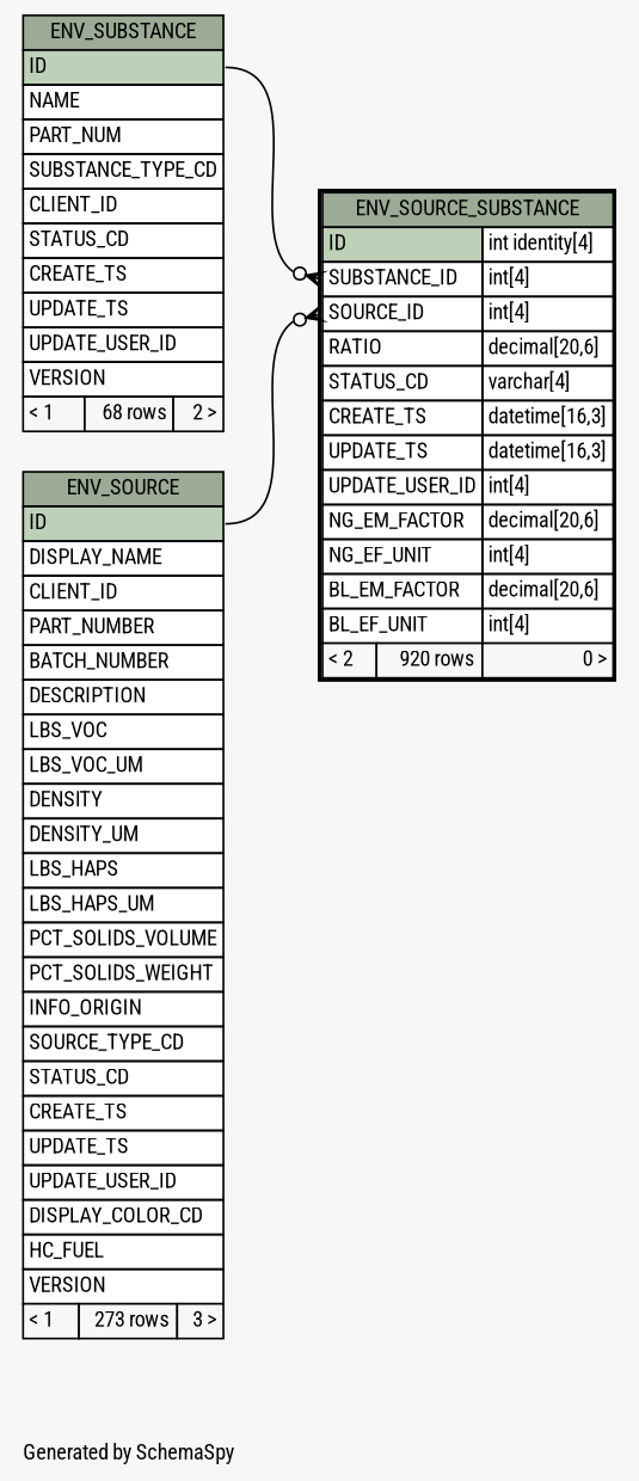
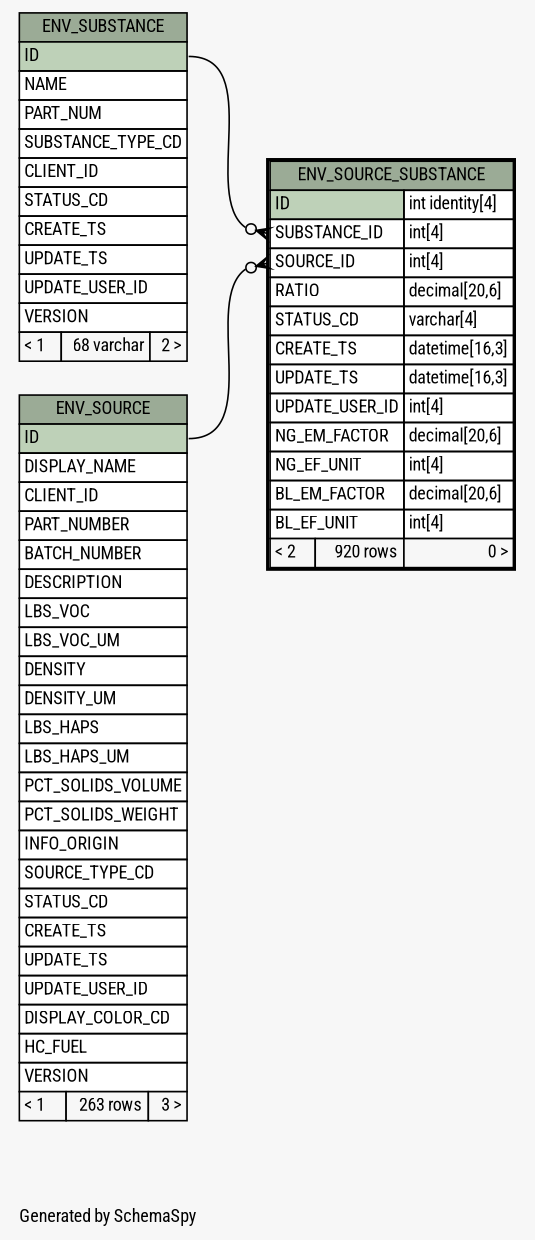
  digraph {
    bgcolor="#f7f7f7"
    fontname="Roboto Condensed"
    fontsize=11
    label="\nGenerated by SchemaSpy"
    labeljust=l
    nodesep=0.18
    rankdir=RL
    ranksep=0.46
    node [fontname="Roboto Condensed" fontsize=11 shape=plaintext]
    edge [arrowhead=none arrowsize=0.8 arrowtail=crowodot dir=back fontname="Roboto Condensed" headport="ID:e"]
    n1 [label=<     <TABLE BORDER="2" CELLBORDER="1" CELLSPACING="0" BGCOLOR="#ffffff">       <TR><TD COLSPAN="3" BGCOLOR="#9bab96" ALIGN="CENTER">ENV_SOURCE_SUBSTANCE</TD></TR>       <TR><TD PORT="ID" COLSPAN="2" BGCOLOR="#bed1b8" ALIGN="LEFT">ID</TD><TD PORT="ID.type" ALIGN="LEFT">int identity[4]</TD></TR>       <TR><TD PORT="SUBSTANCE_ID" COLSPAN="2" ALIGN="LEFT">SUBSTANCE_ID</TD><TD PORT="SUBSTANCE_ID.type" ALIGN="LEFT">int[4]</TD></TR>       <TR><TD PORT="SOURCE_ID" COLSPAN="2" ALIGN="LEFT">SOURCE_ID</TD><TD PORT="SOURCE_ID.type" ALIGN="LEFT">int[4]</TD></TR>       <TR><TD PORT="RATIO" COLSPAN="2" ALIGN="LEFT">RATIO</TD><TD PORT="RATIO.type" ALIGN="LEFT">decimal[20,6]</TD></TR>       <TR><TD PORT="STATUS_CD" COLSPAN="2" ALIGN="LEFT">STATUS_CD</TD><TD PORT="STATUS_CD.type" ALIGN="LEFT">varchar[4]</TD></TR>       <TR><TD PORT="CREATE_TS" COLSPAN="2" ALIGN="LEFT">CREATE_TS</TD><TD PORT="CREATE_TS.type" ALIGN="LEFT">datetime[16,3]</TD></TR>       <TR><TD PORT="UPDATE_TS" COLSPAN="2" ALIGN="LEFT">UPDATE_TS</TD><TD PORT="UPDATE_TS.type" ALIGN="LEFT">datetime[16,3]</TD></TR>       <TR><TD PORT="UPDATE_USER_ID" COLSPAN="2" ALIGN="LEFT">UPDATE_USER_ID</TD><TD PORT="UPDATE_USER_ID.type" ALIGN="LEFT">int[4]</TD></TR>       <TR><TD PORT="NG_EM_FACTOR" COLSPAN="2" ALIGN="LEFT">NG_EM_FACTOR</TD><TD PORT="NG_EM_FACTOR.type" ALIGN="LEFT">decimal[20,6]</TD></TR>       <TR><TD PORT="NG_EF_UNIT" COLSPAN="2" ALIGN="LEFT">NG_EF_UNIT</TD><TD PORT="NG_EF_UNIT.type" ALIGN="LEFT">int[4]</TD></TR>       <TR><TD PORT="BL_EM_FACTOR" COLSPAN="2" ALIGN="LEFT">BL_EM_FACTOR</TD><TD PORT="BL_EM_FACTOR.type" ALIGN="LEFT">decimal[20,6]</TD></TR>       <TR><TD PORT="BL_EF_UNIT" COLSPAN="2" ALIGN="LEFT">BL_EF_UNIT</TD><TD PORT="BL_EF_UNIT.type" ALIGN="LEFT">int[4]</TD></TR>       <TR><TD ALIGN="LEFT" BGCOLOR="#f7f7f7">&lt; 2</TD><TD ALIGN="RIGHT" BGCOLOR="#f7f7f7">920 rows</TD><TD ALIGN="RIGHT" BGCOLOR="#f7f7f7">0 &gt;</TD></TR>     </TABLE>>]
-   n2 [label=<     <TABLE BORDER="0" CELLBORDER="1" CELLSPACING="0" BGCOLOR="#ffffff">       <TR><TD COLSPAN="3" BGCOLOR="#9bab96" ALIGN="CENTER">ENV_SOURCE</TD></TR>       <TR><TD PORT="ID" COLSPAN="3" BGCOLOR="#bed1b8" ALIGN="LEFT">ID</TD></TR>       <TR><TD PORT="DISPLAY_NAME" COLSPAN="3" ALIGN="LEFT">DISPLAY_NAME</TD></TR>       <TR><TD PORT="CLIENT_ID" COLSPAN="3" ALIGN="LEFT">CLIENT_ID</TD></TR>       <TR><TD PORT="PART_NUMBER" COLSPAN="3" ALIGN="LEFT">PART_NUMBER</TD></TR>       <TR><TD PORT="BATCH_NUMBER" COLSPAN="3" ALIGN="LEFT">BATCH_NUMBER</TD></TR>       <TR><TD PORT="DESCRIPTION" COLSPAN="3" ALIGN="LEFT">DESCRIPTION</TD></TR>       <TR><TD PORT="LBS_VOC" COLSPAN="3" ALIGN="LEFT">LBS_VOC</TD></TR>       <TR><TD PORT="LBS_VOC_UM" COLSPAN="3" ALIGN="LEFT">LBS_VOC_UM</TD></TR>       <TR><TD PORT="DENSITY" COLSPAN="3" ALIGN="LEFT">DENSITY</TD></TR>       <TR><TD PORT="DENSITY_UM" COLSPAN="3" ALIGN="LEFT">DENSITY_UM</TD></TR>       <TR><TD PORT="LBS_HAPS" COLSPAN="3" ALIGN="LEFT">LBS_HAPS</TD></TR>       <TR><TD PORT="LBS_HAPS_UM" COLSPAN="3" ALIGN="LEFT">LBS_HAPS_UM</TD></TR>       <TR><TD PORT="PCT_SOLIDS_VOLUME" COLSPAN="3" ALIGN="LEFT">PCT_SOLIDS_VOLUME</TD></TR>       <TR><TD PORT="PCT_SOLIDS_WEIGHT" COLSPAN="3" ALIGN="LEFT">PCT_SOLIDS_WEIGHT</TD></TR>       <TR><TD PORT="INFO_ORIGIN" COLSPAN="3" ALIGN="LEFT">INFO_ORIGIN</TD></TR>       <TR><TD PORT="SOURCE_TYPE_CD" COLSPAN="3" ALIGN="LEFT">SOURCE_TYPE_CD</TD></TR>       <TR><TD PORT="STATUS_CD" COLSPAN="3" ALIGN="LEFT">STATUS_CD</TD></TR>       <TR><TD PORT="CREATE_TS" COLSPAN="3" ALIGN="LEFT">CREATE_TS</TD></TR>       <TR><TD PORT="UPDATE_TS" COLSPAN="3" ALIGN="LEFT">UPDATE_TS</TD></TR>       <TR><TD PORT="UPDATE_USER_ID" COLSPAN="3" ALIGN="LEFT">UPDATE_USER_ID</TD></TR>       <TR><TD PORT="DISPLAY_COLOR_CD" COLSPAN="3" ALIGN="LEFT">DISPLAY_COLOR_CD</TD></TR>       <TR><TD PORT="HC_FUEL" COLSPAN="3" ALIGN="LEFT">HC_FUEL</TD></TR>       <TR><TD PORT="VERSION" COLSPAN="3" ALIGN="LEFT">VERSION</TD></TR>       <TR><TD ALIGN="LEFT" BGCOLOR="#f7f7f7">&lt; 1</TD><TD ALIGN="RIGHT" BGCOLOR="#f7f7f7">273 rows</TD><TD ALIGN="RIGHT" BGCOLOR="#f7f7f7">3 &gt;</TD></TR>     </TABLE>>]
-   n3 [label=<     <TABLE BORDER="0" CELLBORDER="1" CELLSPACING="0" BGCOLOR="#ffffff">       <TR><TD COLSPAN="3" BGCOLOR="#9bab96" ALIGN="CENTER">ENV_SUBSTANCE</TD></TR>       <TR><TD PORT="ID" COLSPAN="3" BGCOLOR="#bed1b8" ALIGN="LEFT">ID</TD></TR>       <TR><TD PORT="NAME" COLSPAN="3" ALIGN="LEFT">NAME</TD></TR>       <TR><TD PORT="PART_NUM" COLSPAN="3" ALIGN="LEFT">PART_NUM</TD></TR>       <TR><TD PORT="SUBSTANCE_TYPE_CD" COLSPAN="3" ALIGN="LEFT">SUBSTANCE_TYPE_CD</TD></TR>       <TR><TD PORT="CLIENT_ID" COLSPAN="3" ALIGN="LEFT">CLIENT_ID</TD></TR>       <TR><TD PORT="STATUS_CD" COLSPAN="3" ALIGN="LEFT">STATUS_CD</TD></TR>       <TR><TD PORT="CREATE_TS" COLSPAN="3" ALIGN="LEFT">CREATE_TS</TD></TR>       <TR><TD PORT="UPDATE_TS" COLSPAN="3" ALIGN="LEFT">UPDATE_TS</TD></TR>       <TR><TD PORT="UPDATE_USER_ID" COLSPAN="3" ALIGN="LEFT">UPDATE_USER_ID</TD></TR>       <TR><TD PORT="VERSION" COLSPAN="3" ALIGN="LEFT">VERSION</TD></TR>       <TR><TD ALIGN="LEFT" BGCOLOR="#f7f7f7">&lt; 1</TD><TD ALIGN="RIGHT" BGCOLOR="#f7f7f7">68 rows</TD><TD ALIGN="RIGHT" BGCOLOR="#f7f7f7">2 &gt;</TD></TR>     </TABLE>>]
+   n2 [label=<     <TABLE BORDER="0" CELLBORDER="1" CELLSPACING="0" BGCOLOR="#ffffff">       <TR><TD COLSPAN="3" BGCOLOR="#9bab96" ALIGN="CENTER">ENV_SOURCE</TD></TR>       <TR><TD PORT="ID" COLSPAN="3" BGCOLOR="#bed1b8" ALIGN="LEFT">ID</TD></TR>       <TR><TD PORT="DISPLAY_NAME" COLSPAN="3" ALIGN="LEFT">DISPLAY_NAME</TD></TR>       <TR><TD PORT="CLIENT_ID" COLSPAN="3" ALIGN="LEFT">CLIENT_ID</TD></TR>       <TR><TD PORT="PART_NUMBER" COLSPAN="3" ALIGN="LEFT">PART_NUMBER</TD></TR>       <TR><TD PORT="BATCH_NUMBER" COLSPAN="3" ALIGN="LEFT">BATCH_NUMBER</TD></TR>       <TR><TD PORT="DESCRIPTION" COLSPAN="3" ALIGN="LEFT">DESCRIPTION</TD></TR>       <TR><TD PORT="LBS_VOC" COLSPAN="3" ALIGN="LEFT">LBS_VOC</TD></TR>       <TR><TD PORT="LBS_VOC_UM" COLSPAN="3" ALIGN="LEFT">LBS_VOC_UM</TD></TR>       <TR><TD PORT="DENSITY" COLSPAN="3" ALIGN="LEFT">DENSITY</TD></TR>       <TR><TD PORT="DENSITY_UM" COLSPAN="3" ALIGN="LEFT">DENSITY_UM</TD></TR>       <TR><TD PORT="LBS_HAPS" COLSPAN="3" ALIGN="LEFT">LBS_HAPS</TD></TR>       <TR><TD PORT="LBS_HAPS_UM" COLSPAN="3" ALIGN="LEFT">LBS_HAPS_UM</TD></TR>       <TR><TD PORT="PCT_SOLIDS_VOLUME" COLSPAN="3" ALIGN="LEFT">PCT_SOLIDS_VOLUME</TD></TR>       <TR><TD PORT="PCT_SOLIDS_WEIGHT" COLSPAN="3" ALIGN="LEFT">PCT_SOLIDS_WEIGHT</TD></TR>       <TR><TD PORT="INFO_ORIGIN" COLSPAN="3" ALIGN="LEFT">INFO_ORIGIN</TD></TR>       <TR><TD PORT="SOURCE_TYPE_CD" COLSPAN="3" ALIGN="LEFT">SOURCE_TYPE_CD</TD></TR>       <TR><TD PORT="STATUS_CD" COLSPAN="3" ALIGN="LEFT">STATUS_CD</TD></TR>       <TR><TD PORT="CREATE_TS" COLSPAN="3" ALIGN="LEFT">CREATE_TS</TD></TR>       <TR><TD PORT="UPDATE_TS" COLSPAN="3" ALIGN="LEFT">UPDATE_TS</TD></TR>       <TR><TD PORT="UPDATE_USER_ID" COLSPAN="3" ALIGN="LEFT">UPDATE_USER_ID</TD></TR>       <TR><TD PORT="DISPLAY_COLOR_CD" COLSPAN="3" ALIGN="LEFT">DISPLAY_COLOR_CD</TD></TR>       <TR><TD PORT="HC_FUEL" COLSPAN="3" ALIGN="LEFT">HC_FUEL</TD></TR>       <TR><TD PORT="VERSION" COLSPAN="3" ALIGN="LEFT">VERSION</TD></TR>       <TR><TD ALIGN="LEFT" BGCOLOR="#f7f7f7">&lt; 1</TD><TD ALIGN="RIGHT" BGCOLOR="#f7f7f7">263 rows</TD><TD ALIGN="RIGHT" BGCOLOR="#f7f7f7">3 &gt;</TD></TR>     </TABLE>>]
+   n3 [label=<     <TABLE BORDER="0" CELLBORDER="1" CELLSPACING="0" BGCOLOR="#ffffff">       <TR><TD COLSPAN="3" BGCOLOR="#9bab96" ALIGN="CENTER">ENV_SUBSTANCE</TD></TR>       <TR><TD PORT="ID" COLSPAN="3" BGCOLOR="#bed1b8" ALIGN="LEFT">ID</TD></TR>       <TR><TD PORT="NAME" COLSPAN="3" ALIGN="LEFT">NAME</TD></TR>       <TR><TD PORT="PART_NUM" COLSPAN="3" ALIGN="LEFT">PART_NUM</TD></TR>       <TR><TD PORT="SUBSTANCE_TYPE_CD" COLSPAN="3" ALIGN="LEFT">SUBSTANCE_TYPE_CD</TD></TR>       <TR><TD PORT="CLIENT_ID" COLSPAN="3" ALIGN="LEFT">CLIENT_ID</TD></TR>       <TR><TD PORT="STATUS_CD" COLSPAN="3" ALIGN="LEFT">STATUS_CD</TD></TR>       <TR><TD PORT="CREATE_TS" COLSPAN="3" ALIGN="LEFT">CREATE_TS</TD></TR>       <TR><TD PORT="UPDATE_TS" COLSPAN="3" ALIGN="LEFT">UPDATE_TS</TD></TR>       <TR><TD PORT="UPDATE_USER_ID" COLSPAN="3" ALIGN="LEFT">UPDATE_USER_ID</TD></TR>       <TR><TD PORT="VERSION" COLSPAN="3" ALIGN="LEFT">VERSION</TD></TR>       <TR><TD ALIGN="LEFT" BGCOLOR="#f7f7f7">&lt; 1</TD><TD ALIGN="RIGHT" BGCOLOR="#f7f7f7">68 varchar</TD><TD ALIGN="RIGHT" BGCOLOR="#f7f7f7">2 &gt;</TD></TR>     </TABLE>>]
    n1 -> n2 [tailport="SOURCE_ID:w"]
    n1 -> n3 [tailport="SUBSTANCE_ID:w"]
  }
